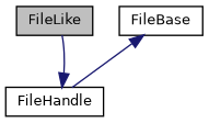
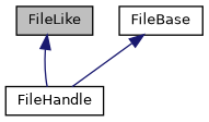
  digraph {
    node [color=black fillcolor=white fontname=Helvetica fontsize=10 shape=record style=filled]
    edge [color=midnightblue dir=back fontname=Helvetica fontsize=10 labelfontname=Helvetica labelfontsize=10 style=solid]
    n1 [fillcolor=grey75 fontcolor=black height=0.2 label=FileLike width=0.4]
    n2 [height=0.2 label=FileHandle width=0.4]
    n3 [height=0.2 label=FileBase width=0.4]
-   n2 -> n1
+   n1 -> n2
    n3 -> n2
  }
